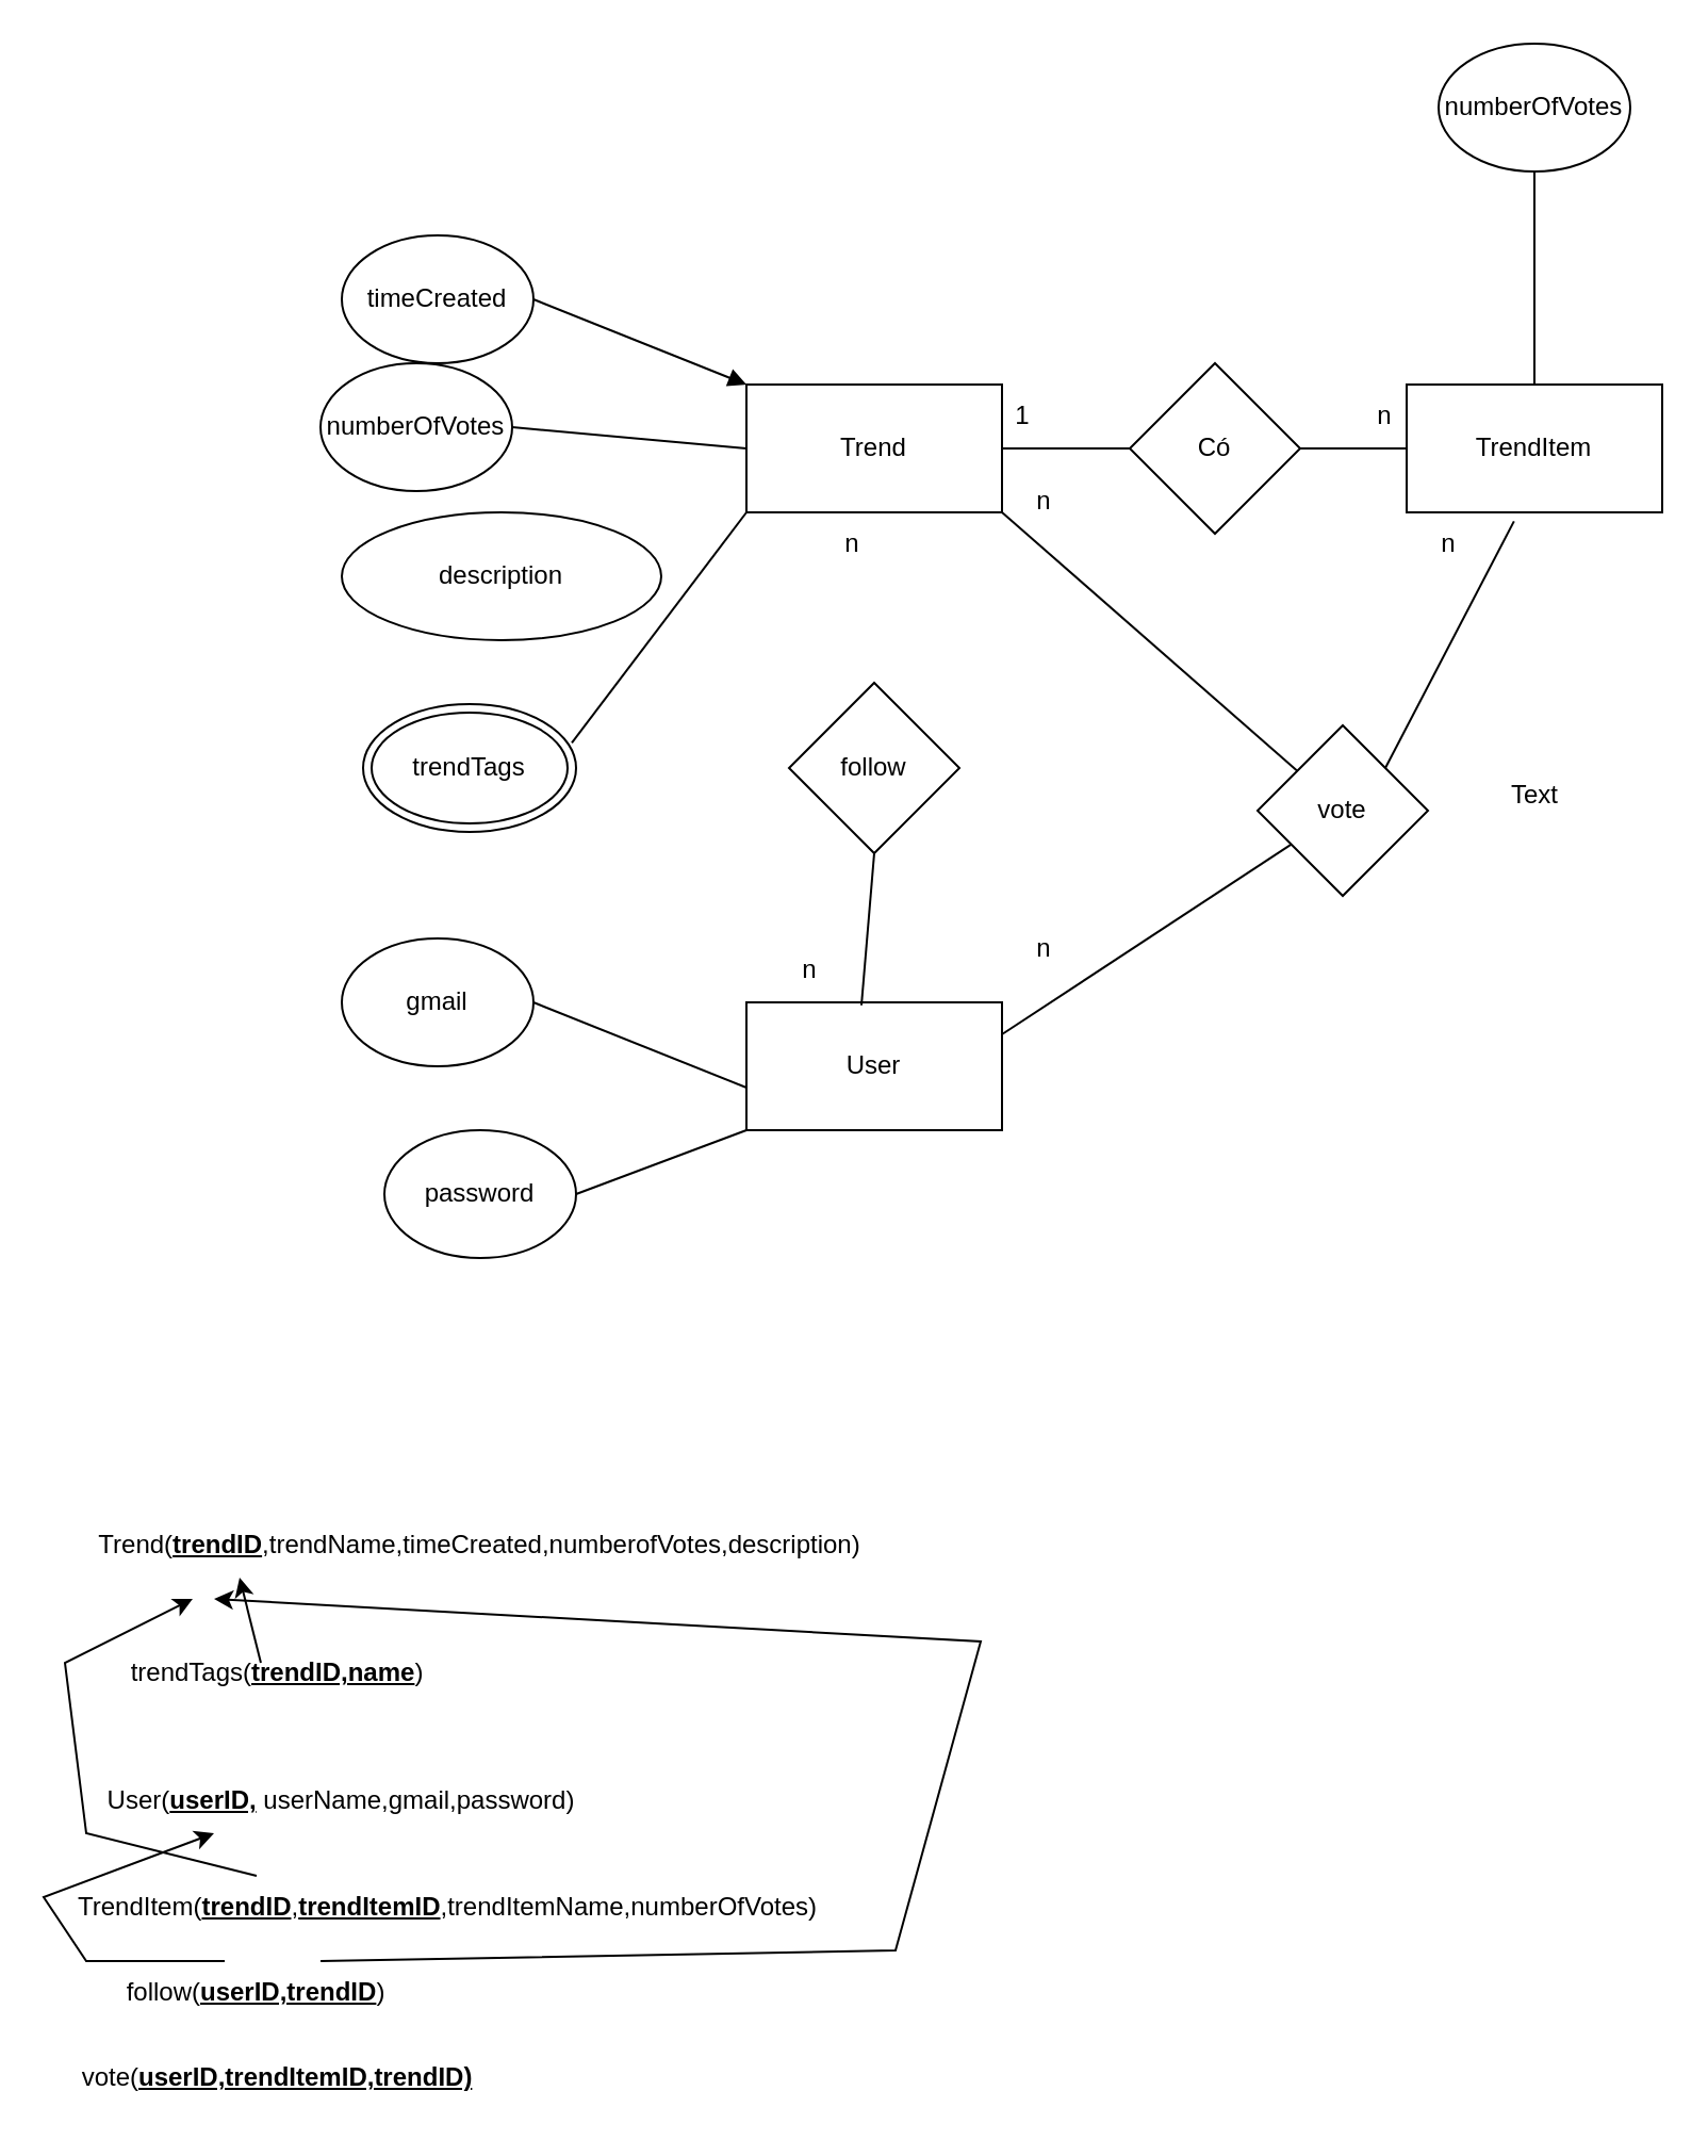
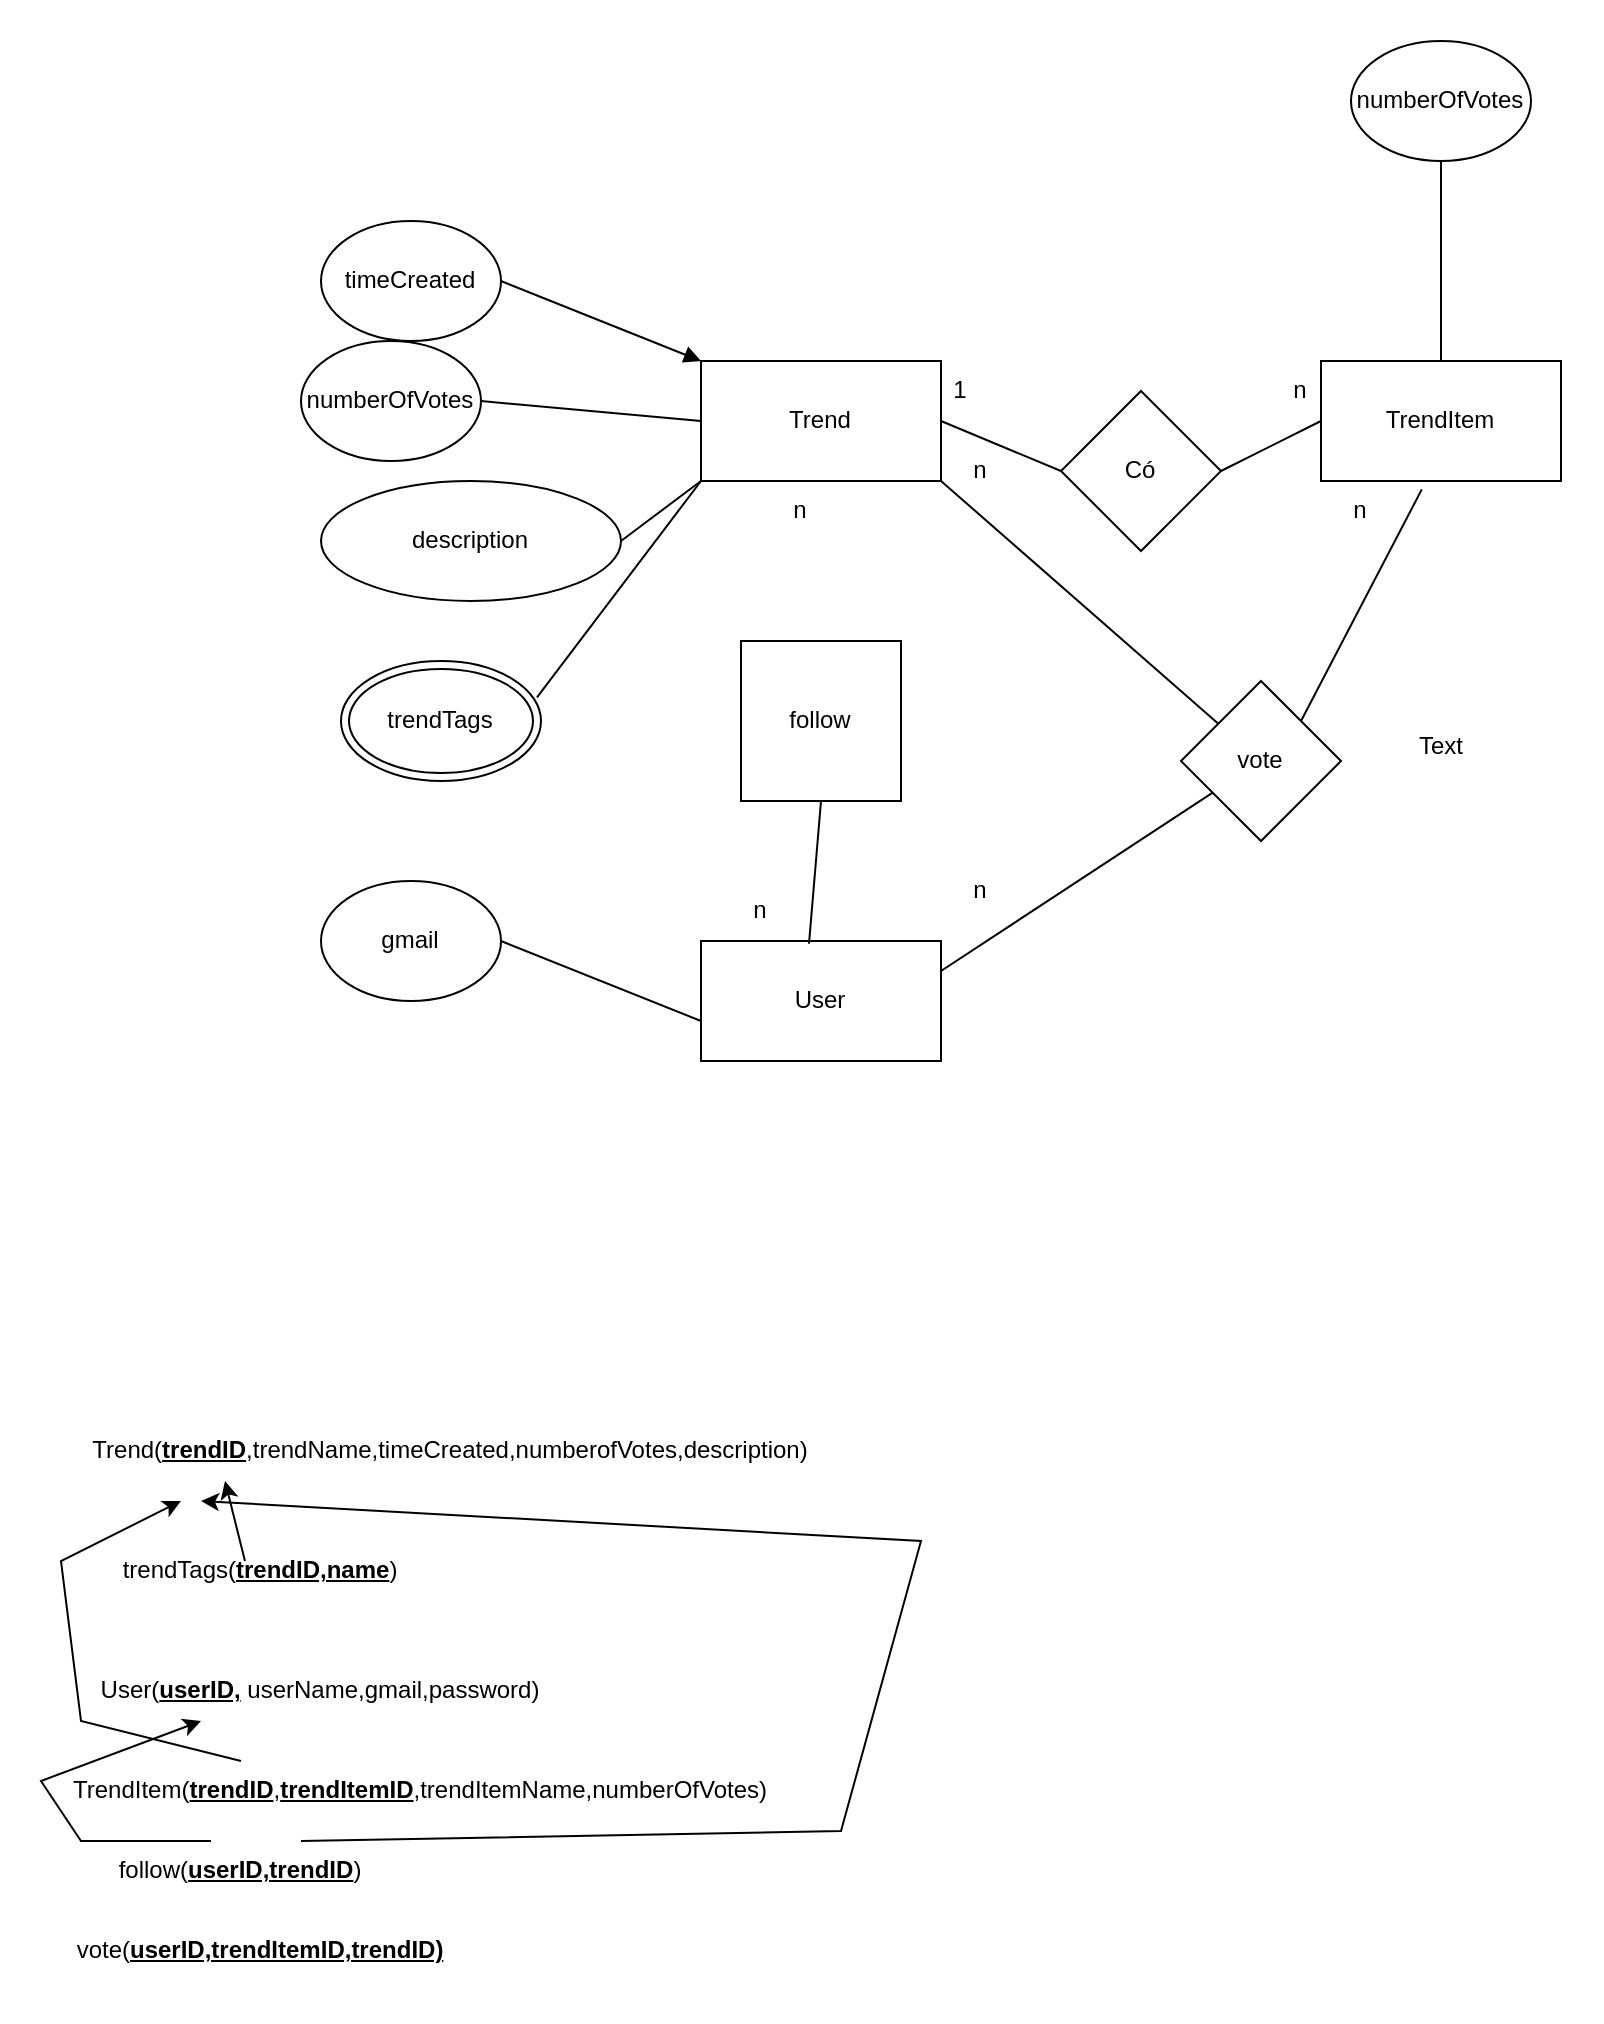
  <mxCell id="0" />
  <mxCell id="1" parent="0" />
  <mxCell id="2" value="Trend" style="rounded=0;whiteSpace=wrap;html=1;" vertex="1" parent="1"><mxGeometry x="350" y="180" width="120" height="60" as="geometry" /></mxCell>
  <mxCell id="3" value="numberOfVotes" style="ellipse;whiteSpace=wrap;html=1;" vertex="1" parent="1"><mxGeometry x="150" y="170" width="90" height="60" as="geometry" /></mxCell>
  <mxCell id="4" value="" style="endArrow=none;html=1;rounded=0;exitX=1;exitY=0.5;exitDx=0;exitDy=0;entryX=0;entryY=0.5;entryDx=0;entryDy=0;" edge="1" parent="1" source="3" target="2"><mxGeometry width="50" height="50" relative="1" as="geometry"><mxPoint x="410" y="230" as="sourcePoint" /><mxPoint x="460" y="180" as="targetPoint" /></mxGeometry></mxCell>
  <mxCell id="5" value="description" style="ellipse;whiteSpace=wrap;html=1;" vertex="1" parent="1"><mxGeometry x="160" y="240" width="150" height="60" as="geometry" /></mxCell>
+ <mxCell id="6" value="" style="endArrow=none;html=1;rounded=0;exitX=1;exitY=0.5;exitDx=0;exitDy=0;entryX=0;entryY=1;entryDx=0;entryDy=0;" edge="1" parent="1" source="5" target="2"><mxGeometry width="50" height="50" relative="1" as="geometry"><mxPoint x="420" y="300" as="sourcePoint" /><mxPoint x="360" y="280" as="targetPoint" /></mxGeometry></mxCell>
  <mxCell id="7" value="timeCreated" style="ellipse;whiteSpace=wrap;html=1;" vertex="1" parent="1"><mxGeometry x="160" y="110" width="90" height="60" as="geometry" /></mxCell>
  <mxCell id="8" value="" style="endArrow=block;html=1;rounded=0;exitX=1;exitY=0.5;exitDx=0;exitDy=0;entryX=0;entryY=0;entryDx=0;entryDy=0;" edge="1" parent="1" source="7" target="2"><mxGeometry width="50" height="50" relative="1" as="geometry"><mxPoint x="420" y="170" as="sourcePoint" /><mxPoint x="360" y="150" as="targetPoint" /></mxGeometry></mxCell>
  <mxCell id="9" value="trendTags" style="ellipse;shape=doubleEllipse;whiteSpace=wrap;html=1;" vertex="1" parent="1"><mxGeometry x="170" y="330" width="100" height="60" as="geometry" /></mxCell>
  <mxCell id="10" value="" style="endArrow=none;html=1;rounded=0;exitX=0.98;exitY=0.303;exitDx=0;exitDy=0;entryX=0;entryY=1;entryDx=0;entryDy=0;exitPerimeter=0;" edge="1" parent="1" source="9" target="2"><mxGeometry width="50" height="50" relative="1" as="geometry"><mxPoint x="260" y="280" as="sourcePoint" /><mxPoint x="360" y="250" as="targetPoint" /></mxGeometry></mxCell>
  <mxCell id="11" value="TrendItem" style="rounded=0;whiteSpace=wrap;html=1;" vertex="1" parent="1"><mxGeometry x="660" y="180" width="120" height="60" as="geometry" /></mxCell>
  <mxCell id="12" value="numberOfVotes" style="ellipse;whiteSpace=wrap;html=1;" vertex="1" parent="1"><mxGeometry x="675" y="20" width="90" height="60" as="geometry" /></mxCell>
  <mxCell id="13" value="" style="endArrow=none;html=1;rounded=0;exitX=0.5;exitY=1;exitDx=0;exitDy=0;" edge="1" parent="1" source="12" target="11"><mxGeometry width="50" height="50" relative="1" as="geometry"><mxPoint x="720" y="70" as="sourcePoint" /><mxPoint x="890" y="340" as="targetPoint" /></mxGeometry></mxCell>
- <mxCell id="14" value="Có" style="rhombus;whiteSpace=wrap;html=1;" vertex="1" parent="1"><mxGeometry x="530" y="170" width="80" height="80" as="geometry" /></mxCell>
+ <mxCell id="14" value="Có" style="rhombus;whiteSpace=wrap;html=1;" vertex="1" parent="1"><mxGeometry x="530" y="195" width="80" height="80" as="geometry" /></mxCell>
  <mxCell id="15" value="" style="endArrow=none;html=1;rounded=0;exitX=1;exitY=0.5;exitDx=0;exitDy=0;entryX=0;entryY=0.5;entryDx=0;entryDy=0;" edge="1" parent="1" source="2" target="14"><mxGeometry width="50" height="50" relative="1" as="geometry"><mxPoint x="410" y="230" as="sourcePoint" /><mxPoint x="460" y="180" as="targetPoint" /></mxGeometry></mxCell>
  <mxCell id="16" value="" style="endArrow=none;html=1;rounded=0;exitX=1;exitY=0.5;exitDx=0;exitDy=0;entryX=0;entryY=0.5;entryDx=0;entryDy=0;" edge="1" parent="1" source="14" target="11"><mxGeometry width="50" height="50" relative="1" as="geometry"><mxPoint x="480" y="220" as="sourcePoint" /><mxPoint x="540" y="220" as="targetPoint" /></mxGeometry></mxCell>
  <mxCell id="17" value="1" style="text;html=1;strokeColor=none;fillColor=none;align=center;verticalAlign=middle;whiteSpace=wrap;rounded=0;" vertex="1" parent="1"><mxGeometry x="450" y="180" width="60" height="30" as="geometry" /></mxCell>
  <mxCell id="18" value="n" style="text;html=1;strokeColor=none;fillColor=none;align=center;verticalAlign=middle;whiteSpace=wrap;rounded=0;" vertex="1" parent="1"><mxGeometry x="620" y="180" width="60" height="30" as="geometry" /></mxCell>
  <mxCell id="19" value="User" style="rounded=0;whiteSpace=wrap;html=1;" vertex="1" parent="1"><mxGeometry x="350" y="470" width="120" height="60" as="geometry" /></mxCell>
  <mxCell id="20" value="gmail" style="ellipse;whiteSpace=wrap;html=1;" vertex="1" parent="1"><mxGeometry x="160" y="440" width="90" height="60" as="geometry" /></mxCell>
  <mxCell id="21" value="" style="endArrow=none;html=1;rounded=0;exitX=1;exitY=0.5;exitDx=0;exitDy=0;entryX=0;entryY=0;entryDx=0;entryDy=0;" edge="1" parent="1" source="20"><mxGeometry width="50" height="50" relative="1" as="geometry"><mxPoint x="420" y="500" as="sourcePoint" /><mxPoint x="350" y="510" as="targetPoint" /></mxGeometry></mxCell>
- <mxCell id="22" value="password" style="ellipse;whiteSpace=wrap;html=1;" vertex="1" parent="1"><mxGeometry x="180" y="530" width="90" height="60" as="geometry" /></mxCell>
- <mxCell id="23" value="" style="endArrow=none;html=1;rounded=0;exitX=1;exitY=0.5;exitDx=0;exitDy=0;entryX=0;entryY=1;entryDx=0;entryDy=0;" edge="1" parent="1" source="22" target="19"><mxGeometry width="50" height="50" relative="1" as="geometry"><mxPoint x="440" y="590" as="sourcePoint" /><mxPoint x="370" y="600" as="targetPoint" /></mxGeometry></mxCell>
- <mxCell id="24" value="follow" style="rhombus;whiteSpace=wrap;html=1;" vertex="1" parent="1"><mxGeometry x="370" y="320" width="80" height="80" as="geometry" /></mxCell>
+ <mxCell id="24" value="follow" style="whiteSpace=wrap;html=1;rounded=0;" vertex="1" parent="1"><mxGeometry x="370" y="320" width="80" height="80" as="geometry" /></mxCell>
  <mxCell id="25" value="" style="endArrow=none;html=1;rounded=0;exitX=0.45;exitY=0.023;exitDx=0;exitDy=0;exitPerimeter=0;entryX=0.5;entryY=1;entryDx=0;entryDy=0;" edge="1" parent="1" source="19" target="24"><mxGeometry width="50" height="50" relative="1" as="geometry"><mxPoint x="410" y="430" as="sourcePoint" /><mxPoint x="460" y="380" as="targetPoint" /></mxGeometry></mxCell>
  <mxCell id="26" value="n" style="text;html=1;strokeColor=none;fillColor=none;align=center;verticalAlign=middle;whiteSpace=wrap;rounded=0;" vertex="1" parent="1"><mxGeometry x="350" y="440" width="60" height="30" as="geometry" /></mxCell>
  <mxCell id="27" value="n" style="text;html=1;strokeColor=none;fillColor=none;align=center;verticalAlign=middle;whiteSpace=wrap;rounded=0;" vertex="1" parent="1"><mxGeometry x="370" y="240" width="60" height="30" as="geometry" /></mxCell>
  <mxCell id="28" value="vote" style="rhombus;whiteSpace=wrap;html=1;" vertex="1" parent="1"><mxGeometry x="590" y="340" width="80" height="80" as="geometry" /></mxCell>
  <mxCell id="29" value="" style="endArrow=none;html=1;rounded=0;exitX=1;exitY=0.25;exitDx=0;exitDy=0;" edge="1" parent="1" source="19" target="28"><mxGeometry width="50" height="50" relative="1" as="geometry"><mxPoint x="414" y="481" as="sourcePoint" /><mxPoint x="420" y="410" as="targetPoint" /></mxGeometry></mxCell>
  <mxCell id="30" value="" style="endArrow=none;html=1;rounded=0;exitX=1;exitY=0;exitDx=0;exitDy=0;entryX=0.42;entryY=1.07;entryDx=0;entryDy=0;entryPerimeter=0;" edge="1" parent="1" source="28" target="11"><mxGeometry width="50" height="50" relative="1" as="geometry"><mxPoint x="424" y="491" as="sourcePoint" /><mxPoint x="430" y="420" as="targetPoint" /></mxGeometry></mxCell>
  <mxCell id="31" value="n" style="text;html=1;strokeColor=none;fillColor=none;align=center;verticalAlign=middle;whiteSpace=wrap;rounded=0;" vertex="1" parent="1"><mxGeometry x="460" y="430" width="60" height="30" as="geometry" /></mxCell>
  <mxCell id="32" value="n" style="text;html=1;strokeColor=none;fillColor=none;align=center;verticalAlign=middle;whiteSpace=wrap;rounded=0;" vertex="1" parent="1"><mxGeometry x="650" y="240" width="60" height="30" as="geometry" /></mxCell>
  <mxCell id="33" value="&lt;p class=&quot;MsoNormal&quot;&gt;Trend(&lt;b&gt;&lt;u&gt;trendID&lt;/u&gt;&lt;/b&gt;,trendName,timeCreated,numberofVotes,description)&lt;/p&gt;" style="text;html=1;strokeColor=none;fillColor=none;align=center;verticalAlign=middle;whiteSpace=wrap;rounded=0;" vertex="1" parent="1"><mxGeometry x="195" y="710" width="60" height="30" as="geometry" /></mxCell>
  <mxCell id="34" value="trendTags(&lt;b&gt;&lt;u&gt;trendID,name&lt;/u&gt;&lt;/b&gt;)" style="text;html=1;strokeColor=none;fillColor=none;align=center;verticalAlign=middle;whiteSpace=wrap;rounded=0;" vertex="1" parent="1"><mxGeometry x="100" y="770" width="60" height="30" as="geometry" /></mxCell>
  <mxCell id="35" value="" style="endArrow=classic;html=1;rounded=0;" edge="1" parent="1"><mxGeometry width="50" height="50" relative="1" as="geometry"><mxPoint x="122" y="780" as="sourcePoint" /><mxPoint x="112" y="740" as="targetPoint" /></mxGeometry></mxCell>
  <mxCell id="36" value="User(&lt;u style=&quot;font-weight: bold;&quot;&gt;userID,&lt;/u&gt;&amp;nbsp;userName,gmail,password)" style="text;html=1;strokeColor=none;fillColor=none;align=center;verticalAlign=middle;whiteSpace=wrap;rounded=0;" vertex="1" parent="1"><mxGeometry x="130" y="830" width="60" height="30" as="geometry" /></mxCell>
  <mxCell id="37" value="TrendItem(&lt;b&gt;&lt;u&gt;trendID&lt;/u&gt;&lt;/b&gt;,&lt;u style=&quot;font-weight: bold;&quot;&gt;trendItemID&lt;/u&gt;,trendItemName,numberOfVotes)" style="text;html=1;strokeColor=none;fillColor=none;align=center;verticalAlign=middle;whiteSpace=wrap;rounded=0;" vertex="1" parent="1"><mxGeometry x="180" y="880" width="60" height="30" as="geometry" /></mxCell>
  <mxCell id="38" value="follow(&lt;b&gt;&lt;u&gt;userID,trendID&lt;/u&gt;&lt;/b&gt;)" style="text;html=1;strokeColor=none;fillColor=none;align=center;verticalAlign=middle;whiteSpace=wrap;rounded=0;" vertex="1" parent="1"><mxGeometry x="90" y="920" width="60" height="30" as="geometry" /></mxCell>
  <mxCell id="39" value="" style="endArrow=classic;html=1;rounded=0;exitX=0.25;exitY=0;exitDx=0;exitDy=0;" edge="1" parent="1" source="38"><mxGeometry width="50" height="50" relative="1" as="geometry"><mxPoint x="310" y="840" as="sourcePoint" /><mxPoint x="100" y="860" as="targetPoint" /><Array as="points"><mxPoint x="40" y="920" /><mxPoint y="890" x="20" /></Array></mxGeometry></mxCell>
  <mxCell id="40" value="" style="endArrow=classic;html=1;rounded=0;exitX=1;exitY=0;exitDx=0;exitDy=0;" edge="1" parent="1" source="38"><mxGeometry width="50" height="50" relative="1" as="geometry"><mxPoint x="310" y="840" as="sourcePoint" /><mxPoint x="100" y="750" as="targetPoint" /><Array as="points"><mxPoint x="420" y="915" /><mxPoint x="460" y="770" /></Array></mxGeometry></mxCell>
  <mxCell id="41" value="vote(&lt;b&gt;&lt;u&gt;userID,trendItemID,trendID)&lt;/u&gt;&lt;/b&gt;" style="text;html=1;strokeColor=none;fillColor=none;align=center;verticalAlign=middle;whiteSpace=wrap;rounded=0;" vertex="1" parent="1"><mxGeometry x="100" y="960" width="60" height="30" as="geometry" /></mxCell>
  <mxCell id="42" value="Text" style="text;html=1;align=center;verticalAlign=middle;resizable=0;points=[];autosize=1;strokeColor=none;fillColor=none;" vertex="1" parent="1"><mxGeometry x="695" y="358" width="50" height="30" as="geometry" /></mxCell>
  <mxCell id="43" value="" style="endArrow=none;html=1;rounded=0;entryX=1;entryY=1;entryDx=0;entryDy=0;" edge="1" parent="1" source="28" target="2"><mxGeometry width="50" height="50" relative="1" as="geometry"><mxPoint x="310" y="290" as="sourcePoint" /><mxPoint x="360" y="240" as="targetPoint" /></mxGeometry></mxCell>
  <mxCell id="44" value="n" style="text;html=1;strokeColor=none;fillColor=none;align=center;verticalAlign=middle;whiteSpace=wrap;rounded=0;" vertex="1" parent="1"><mxGeometry x="460" y="220" width="60" height="30" as="geometry" /></mxCell>
  <mxCell id="45" value="" style="endArrow=classic;html=1;rounded=0;" edge="1" parent="1"><mxGeometry width="50" height="50" relative="1" as="geometry"><mxPoint x="120" y="880" as="sourcePoint" /><mxPoint x="90" y="750" as="targetPoint" /><Array as="points"><mxPoint x="40" y="860" /><mxPoint x="30" y="780" /></Array></mxGeometry></mxCell>
